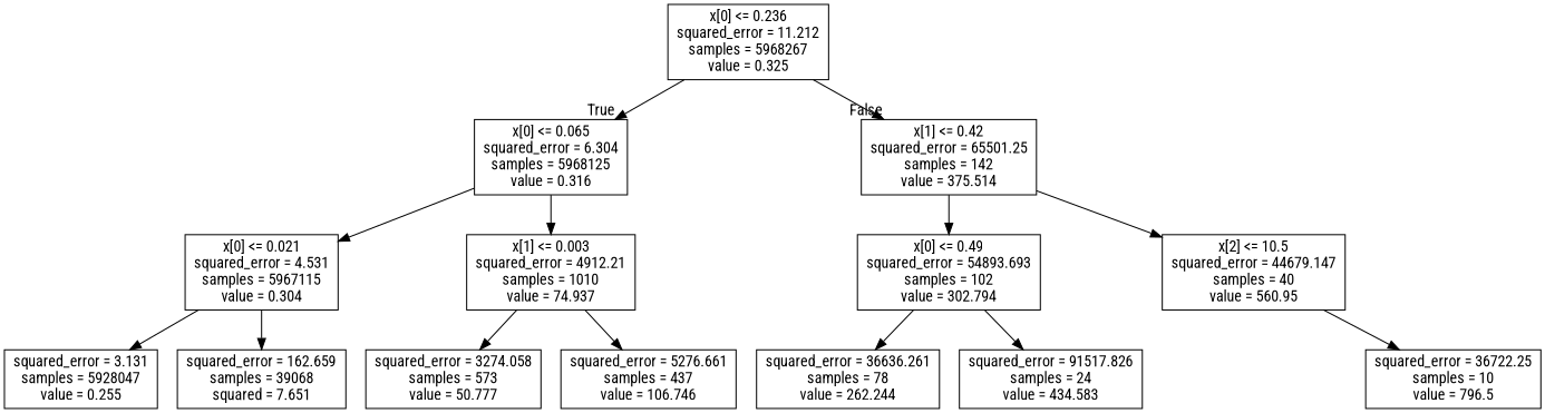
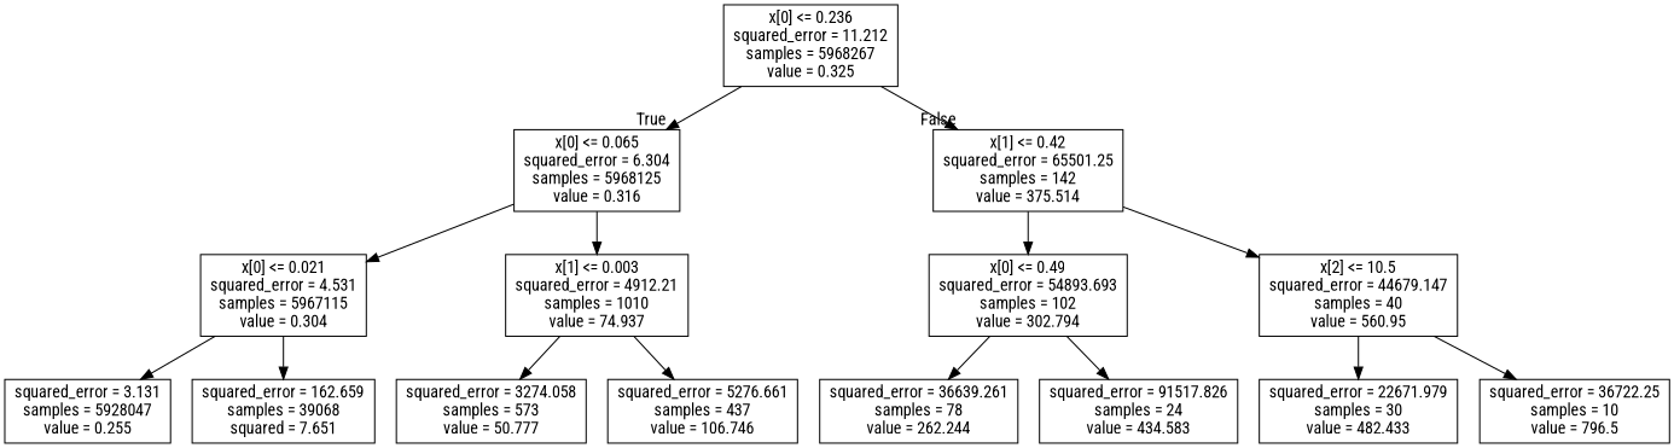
  digraph {
    fontname="Roboto Condensed"
    node [fontname="Roboto Condensed" shape=box]
    edge [fontname="Roboto Condensed"]
    n1 [label="x[0] <= 0.236\nsquared_error = 11.212\nsamples = 5968267\nvalue = 0.325"]
    n2 [label="x[0] <= 0.065\nsquared_error = 6.304\nsamples = 5968125\nvalue = 0.316"]
    n3 [label="x[1] <= 0.42\nsquared_error = 65501.25\nsamples = 142\nvalue = 375.514"]
    n4 [label="x[0] <= 0.021\nsquared_error = 4.531\nsamples = 5967115\nvalue = 0.304"]
    n5 [label="x[1] <= 0.003\nsquared_error = 4912.21\nsamples = 1010\nvalue = 74.937"]
    n6 [label="x[0] <= 0.49\nsquared_error = 54893.693\nsamples = 102\nvalue = 302.794"]
    n7 [label="x[2] <= 10.5\nsquared_error = 44679.147\nsamples = 40\nvalue = 560.95"]
    n8 [label="squared_error = 3.131\nsamples = 5928047\nvalue = 0.255"]
    n9 [label="squared_error = 162.659\nsamples = 39068\nsquared = 7.651"]
    n10 [label="squared_error = 3274.058\nsamples = 573\nvalue = 50.777"]
    n11 [label="squared_error = 5276.661\nsamples = 437\nvalue = 106.746"]
-   n12 [label="squared_error = 36636.261\nsamples = 78\nvalue = 262.244"]
+   n12 [label="squared_error = 36639.261\nsamples = 78\nvalue = 262.244"]
    n13 [label="squared_error = 91517.826\nsamples = 24\nvalue = 434.583"]
+   n14 [label="squared_error = 22671.979\nsamples = 30\nvalue = 482.433"]
    n15 [label="squared_error = 36722.25\nsamples = 10\nvalue = 796.5"]
    n1 -> n2 [headlabel=True labelangle=45 labeldistance=2.5]
    n1 -> n3 [headlabel=False labelangle=-45 labeldistance=2.5]
    n2 -> n4
    n2 -> n5
    n3 -> n6
    n3 -> n7
    n4 -> n8
    n4 -> n9
    n5 -> n10
    n5 -> n11
    n6 -> n12
    n6 -> n13
+   n7 -> n14
    n7 -> n15
  }
